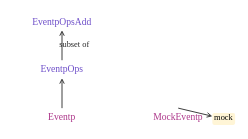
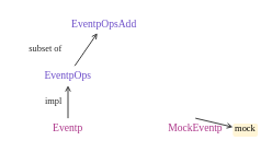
  <mxCell id="0" />
  <mxCell id="1" parent="0" />
  <mxCell id="2" value="Eventp" style="text;html=1;align=center;verticalAlign=middle;whiteSpace=wrap;rounded=0;fontFamily=JetBrains Mono;fontColor=#AD378A;fontSize=16;convertToSvg=1;fontSource=https%3A%2F%2Ffonts.googleapis.com%2Fcss%3Ffamily%3DJetBrains%2BMono;" parent="1" vertex="1"><mxGeometry x="43" y="180" width="120" height="30" as="geometry" /></mxCell>
  <mxCell id="3" value="" style="endArrow=open;html=1;rounded=0;fontColor=#292929;strokeColor=#292929;strokeWidth=1.5;endFill=0;exitX=0.5;exitY=0;exitDx=0;exitDy=0;convertToSvg=1;entryX=0.5;entryY=1;entryDx=0;entryDy=0;" parent="1" source="2" target="6" edge="1"><mxGeometry width="50" height="50" relative="1" as="geometry"><mxPoint x="113" y="-10" as="sourcePoint" /><mxPoint x="103" y="130" as="targetPoint" /></mxGeometry></mxCell>
+ <mxCell id="4" value="impl" style="text;html=1;align=right;verticalAlign=middle;whiteSpace=wrap;rounded=0;fontSize=14;fontColor=#292929;fontFamily=Nunito;fontStyle=0;convertToSvg=1;fontSource=https%3A%2F%2Ffonts.googleapis.com%2Fcss%3Ffamily%3DNunito;" parent="1" vertex="1"><mxGeometry x="40" y="140" width="56" height="30" as="geometry" /></mxCell>
  <mxCell id="5" value="MockEventp" style="text;html=1;align=center;verticalAlign=middle;whiteSpace=wrap;rounded=0;fontFamily=JetBrains Mono;fontColor=#AD378A;fontSize=16;convertToSvg=1;fontSource=https%3A%2F%2Ffonts.googleapis.com%2Fcss%3Ffamily%3DJetBrains%2BMono;" parent="1" vertex="1"><mxGeometry x="237" y="180" width="120" height="30" as="geometry" /></mxCell>
  <mxCell id="6" value="EventpOps" style="text;html=1;align=center;verticalAlign=middle;whiteSpace=wrap;rounded=0;fontFamily=JetBrains Mono;fontColor=#6E4FC9;fontSize=16;convertToSvg=1;fontSource=https%3A%2F%2Ffonts.googleapis.com%2Fcss%3Ffamily%3DJetBrains%2BMono;" parent="1" vertex="1"><mxGeometry x="43" y="100" width="120" height="30" as="geometry" /></mxCell>
  <mxCell id="7" value="" style="endArrow=open;html=1;rounded=0;fontColor=#292929;strokeColor=#292929;strokeWidth=1.5;endFill=0;exitX=0.5;exitY=0;exitDx=0;exitDy=0;convertToSvg=1;" parent="1" source="5" target="11" edge="1"><mxGeometry width="50" height="50" relative="1" as="geometry"><mxPoint x="113" y="190" as="sourcePoint" /><mxPoint x="113" y="140" as="targetPoint" /></mxGeometry></mxCell>
- <mxCell id="8" value="EventpOpsAdd" style="text;html=1;align=center;verticalAlign=middle;whiteSpace=wrap;rounded=0;fontFamily=JetBrains Mono;fontColor=#6E4FC9;fontSize=16;convertToSvg=1;fontSource=https%3A%2F%2Ffonts.googleapis.com%2Fcss%3Ffamily%3DJetBrains%2BMono;" parent="1" vertex="1"><mxGeometry x="43" y="20" width="120" height="30" as="geometry" /></mxCell>
+ <mxCell id="8" value="EventpOpsAdd" style="text;html=1;align=center;verticalAlign=middle;whiteSpace=wrap;rounded=0;fontFamily=JetBrains Mono;fontColor=#6E4FC9;fontSize=16;convertToSvg=1;fontSource=https%3A%2F%2Ffonts.googleapis.com%2Fcss%3Ffamily%3DJetBrains%2BMono;" parent="1" vertex="1"><mxGeometry x="98" y="20" width="120" height="30" as="geometry" /></mxCell>
  <mxCell id="9" value="" style="endArrow=open;html=1;rounded=0;fontColor=#292929;strokeColor=#292929;strokeWidth=1.5;endFill=0;convertToSvg=1;" parent="1" source="6" target="8" edge="1"><mxGeometry width="50" height="50" relative="1" as="geometry"><mxPoint x="103" y="101" as="sourcePoint" /><mxPoint x="103" y="51" as="targetPoint" /></mxGeometry></mxCell>
- <mxCell id="10" value="subset of" style="text;html=1;align=right;verticalAlign=middle;whiteSpace=wrap;rounded=0;fontSize=14;fontColor=#292929;fontFamily=Nunito;fontStyle=0;convertToSvg=1;fontSource=https%3A%2F%2Ffonts.googleapis.com%2Fcss%3Ffamily%3DNunito;" parent="1" vertex="1"><mxGeometry x="75" y="60" width="76" height="30" as="geometry" /></mxCell>
+ <mxCell id="10" value="subset of" style="text;html=1;align=right;verticalAlign=middle;whiteSpace=wrap;rounded=0;fontSize=14;fontColor=#292929;fontFamily=Nunito;fontStyle=0;convertToSvg=1;fontSource=https%3A%2F%2Ffonts.googleapis.com%2Fcss%3Ffamily%3DNunito;" parent="1" vertex="1"><mxGeometry x="20" y="60" width="76" height="30" as="geometry" /></mxCell>
  <mxCell id="11" value="mock" style="rounded=1;whiteSpace=wrap;html=1;strokeColor=none;fillColor=#FFF5D6;fontFamily=JetBrains Mono;fontSource=https%3A%2F%2Ffonts.googleapis.com%2Fcss%3Ffamily%3DJetBrains%2BMono;fontSize=14;spacingBottom=2;" parent="1" vertex="1"><mxGeometry x="354" y="188" width="38" height="20" as="geometry" /></mxCell>
